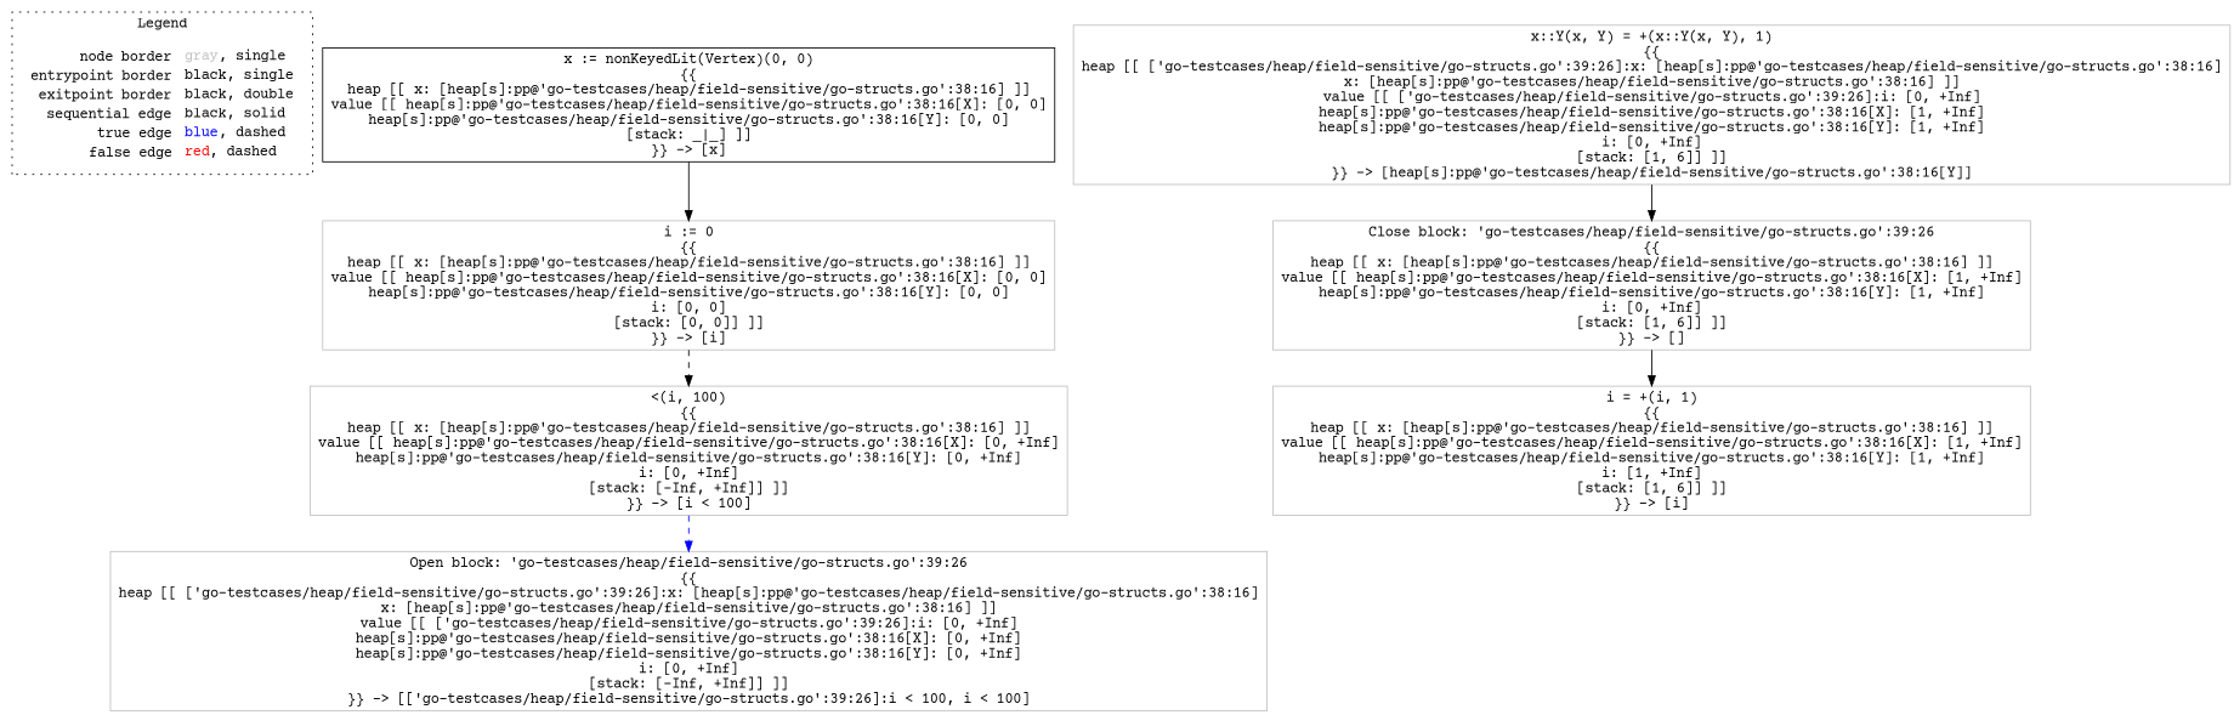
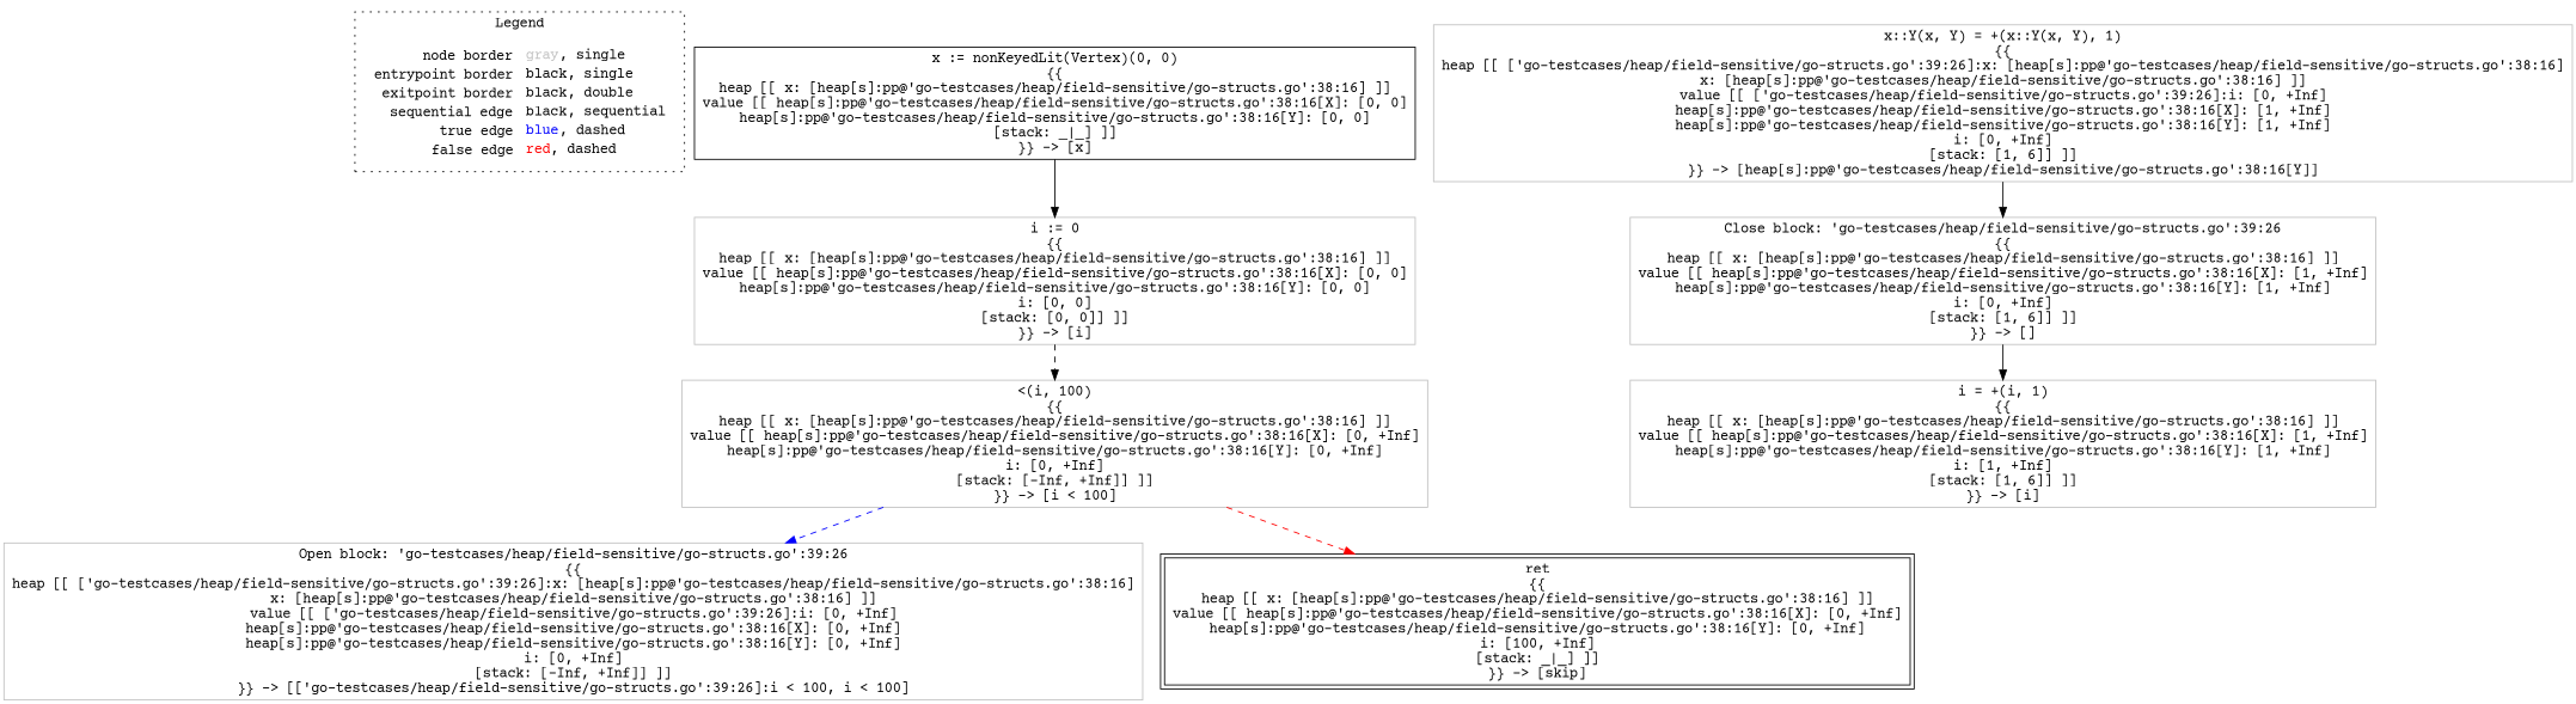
  digraph {
    fontname="Courier Prime"
    node [fontname="Courier Prime" shape=rect color=gray]
    edge [color=black fontname="Courier Prime"]
-   n1 [label=<<table border="0" cellpadding="2" cellspacing="0" cellborder="0"><tr><td align="right">node border&nbsp;</td><td align="left"><font color="gray">gray</font>, single</td></tr><tr><td align="right">entrypoint border&nbsp;</td><td align="left"><font color="black">black</font>, single</td></tr><tr><td align="right">exitpoint border&nbsp;</td><td align="left"><font color="black">black</font>, double</td></tr><tr><td align="right">sequential edge&nbsp;</td><td align="left"><font color="black">black</font>, solid</td></tr><tr><td align="right">true edge&nbsp;</td><td align="left"><font color="blue">blue</font>, dashed</td></tr><tr><td align="right">false edge&nbsp;</td><td align="left"><font color="red">red</font>, dashed</td></tr></table>> shape=plaintext color=""]
+   n1 [label=<<table border="0" cellpadding="2" cellspacing="0" cellborder="0"><tr><td align="right">node border&nbsp;</td><td align="left"><font color="gray">gray</font>, single</td></tr><tr><td align="right">entrypoint border&nbsp;</td><td align="left"><font color="black">black</font>, single</td></tr><tr><td align="right">exitpoint border&nbsp;</td><td align="left"><font color="black">black</font>, double</td></tr><tr><td align="right">sequential edge&nbsp;</td><td align="left"><font color="black">black</font>, sequential</td></tr><tr><td align="right">true edge&nbsp;</td><td align="left"><font color="blue">blue</font>, dashed</td></tr><tr><td align="right">false edge&nbsp;</td><td align="left"><font color="red">red</font>, dashed</td></tr></table>> shape=plaintext color=""]
    n2 [color=black label=<x := nonKeyedLit(Vertex)(0, 0)<BR/>{{<BR/>heap [[ x: [heap[s]:pp@'go-testcases/heap/field-sensitive/go-structs.go':38:16] ]]<BR/>value [[ heap[s]:pp@'go-testcases/heap/field-sensitive/go-structs.go':38:16[X]: [0, 0]<BR/>heap[s]:pp@'go-testcases/heap/field-sensitive/go-structs.go':38:16[Y]: [0, 0]<BR/>[stack: _|_] ]]<BR/>}} -&gt; [x]>]
    n3 [label=<i := 0<BR/>{{<BR/>heap [[ x: [heap[s]:pp@'go-testcases/heap/field-sensitive/go-structs.go':38:16] ]]<BR/>value [[ heap[s]:pp@'go-testcases/heap/field-sensitive/go-structs.go':38:16[X]: [0, 0]<BR/>heap[s]:pp@'go-testcases/heap/field-sensitive/go-structs.go':38:16[Y]: [0, 0]<BR/>i: [0, 0]<BR/>[stack: [0, 0]] ]]<BR/>}} -&gt; [i]>]
    n4 [label=<&lt;(i, 100)<BR/>{{<BR/>heap [[ x: [heap[s]:pp@'go-testcases/heap/field-sensitive/go-structs.go':38:16] ]]<BR/>value [[ heap[s]:pp@'go-testcases/heap/field-sensitive/go-structs.go':38:16[X]: [0, +Inf]<BR/>heap[s]:pp@'go-testcases/heap/field-sensitive/go-structs.go':38:16[Y]: [0, +Inf]<BR/>i: [0, +Inf]<BR/>[stack: [-Inf, +Inf]] ]]<BR/>}} -&gt; [i &lt; 100]>]
    n5 [label=<Open block: 'go-testcases/heap/field-sensitive/go-structs.go':39:26<BR/>{{<BR/>heap [[ ['go-testcases/heap/field-sensitive/go-structs.go':39:26]:x: [heap[s]:pp@'go-testcases/heap/field-sensitive/go-structs.go':38:16]<BR/>x: [heap[s]:pp@'go-testcases/heap/field-sensitive/go-structs.go':38:16] ]]<BR/>value [[ ['go-testcases/heap/field-sensitive/go-structs.go':39:26]:i: [0, +Inf]<BR/>heap[s]:pp@'go-testcases/heap/field-sensitive/go-structs.go':38:16[X]: [0, +Inf]<BR/>heap[s]:pp@'go-testcases/heap/field-sensitive/go-structs.go':38:16[Y]: [0, +Inf]<BR/>i: [0, +Inf]<BR/>[stack: [-Inf, +Inf]] ]]<BR/>}} -&gt; [['go-testcases/heap/field-sensitive/go-structs.go':39:26]:i &lt; 100, i &lt; 100]>]
+   n6 [color=black label=<ret<BR/>{{<BR/>heap [[ x: [heap[s]:pp@'go-testcases/heap/field-sensitive/go-structs.go':38:16] ]]<BR/>value [[ heap[s]:pp@'go-testcases/heap/field-sensitive/go-structs.go':38:16[X]: [0, +Inf]<BR/>heap[s]:pp@'go-testcases/heap/field-sensitive/go-structs.go':38:16[Y]: [0, +Inf]<BR/>i: [100, +Inf]<BR/>[stack: _|_] ]]<BR/>}} -&gt; [skip]> peripheries=2]
    n7 [label=<Close block: 'go-testcases/heap/field-sensitive/go-structs.go':39:26<BR/>{{<BR/>heap [[ x: [heap[s]:pp@'go-testcases/heap/field-sensitive/go-structs.go':38:16] ]]<BR/>value [[ heap[s]:pp@'go-testcases/heap/field-sensitive/go-structs.go':38:16[X]: [1, +Inf]<BR/>heap[s]:pp@'go-testcases/heap/field-sensitive/go-structs.go':38:16[Y]: [1, +Inf]<BR/>i: [0, +Inf]<BR/>[stack: [1, 6]] ]]<BR/>}} -&gt; []>]
    n8 [label=<i = +(i, 1)<BR/>{{<BR/>heap [[ x: [heap[s]:pp@'go-testcases/heap/field-sensitive/go-structs.go':38:16] ]]<BR/>value [[ heap[s]:pp@'go-testcases/heap/field-sensitive/go-structs.go':38:16[X]: [1, +Inf]<BR/>heap[s]:pp@'go-testcases/heap/field-sensitive/go-structs.go':38:16[Y]: [1, +Inf]<BR/>i: [1, +Inf]<BR/>[stack: [1, 6]] ]]<BR/>}} -&gt; [i]>]
    n9 [label=<x::Y(x, Y) = +(x::Y(x, Y), 1)<BR/>{{<BR/>heap [[ ['go-testcases/heap/field-sensitive/go-structs.go':39:26]:x: [heap[s]:pp@'go-testcases/heap/field-sensitive/go-structs.go':38:16]<BR/>x: [heap[s]:pp@'go-testcases/heap/field-sensitive/go-structs.go':38:16] ]]<BR/>value [[ ['go-testcases/heap/field-sensitive/go-structs.go':39:26]:i: [0, +Inf]<BR/>heap[s]:pp@'go-testcases/heap/field-sensitive/go-structs.go':38:16[X]: [1, +Inf]<BR/>heap[s]:pp@'go-testcases/heap/field-sensitive/go-structs.go':38:16[Y]: [1, +Inf]<BR/>i: [0, +Inf]<BR/>[stack: [1, 6]] ]]<BR/>}} -&gt; [heap[s]:pp@'go-testcases/heap/field-sensitive/go-structs.go':38:16[Y]]>]
    subgraph cluster_1 {
      label=Legend
      style=dotted
      n1
    }
    n2 -> n3
    n3 -> n4 [style=dashed]
    n4 -> n5 [color=blue style=dashed]
+   n4 -> n6 [color=red style=dashed]
    n7 -> n8
    n9 -> n7
  }
